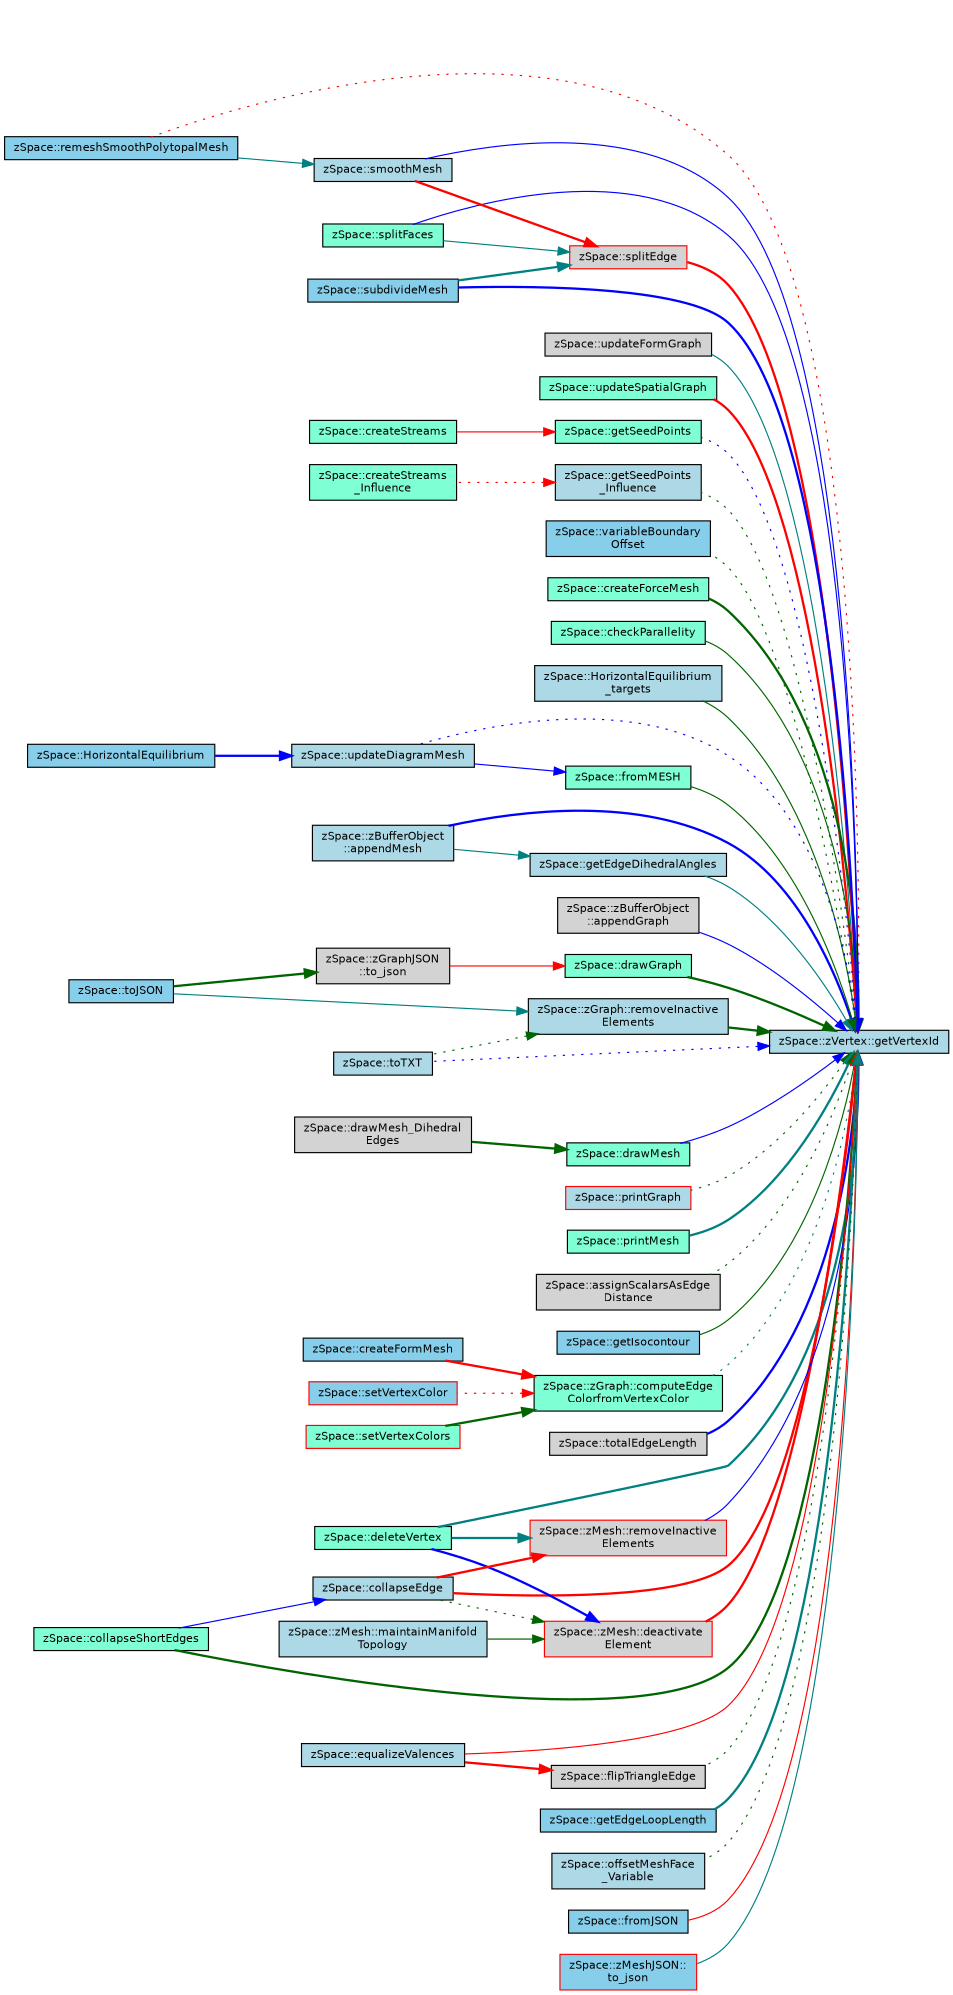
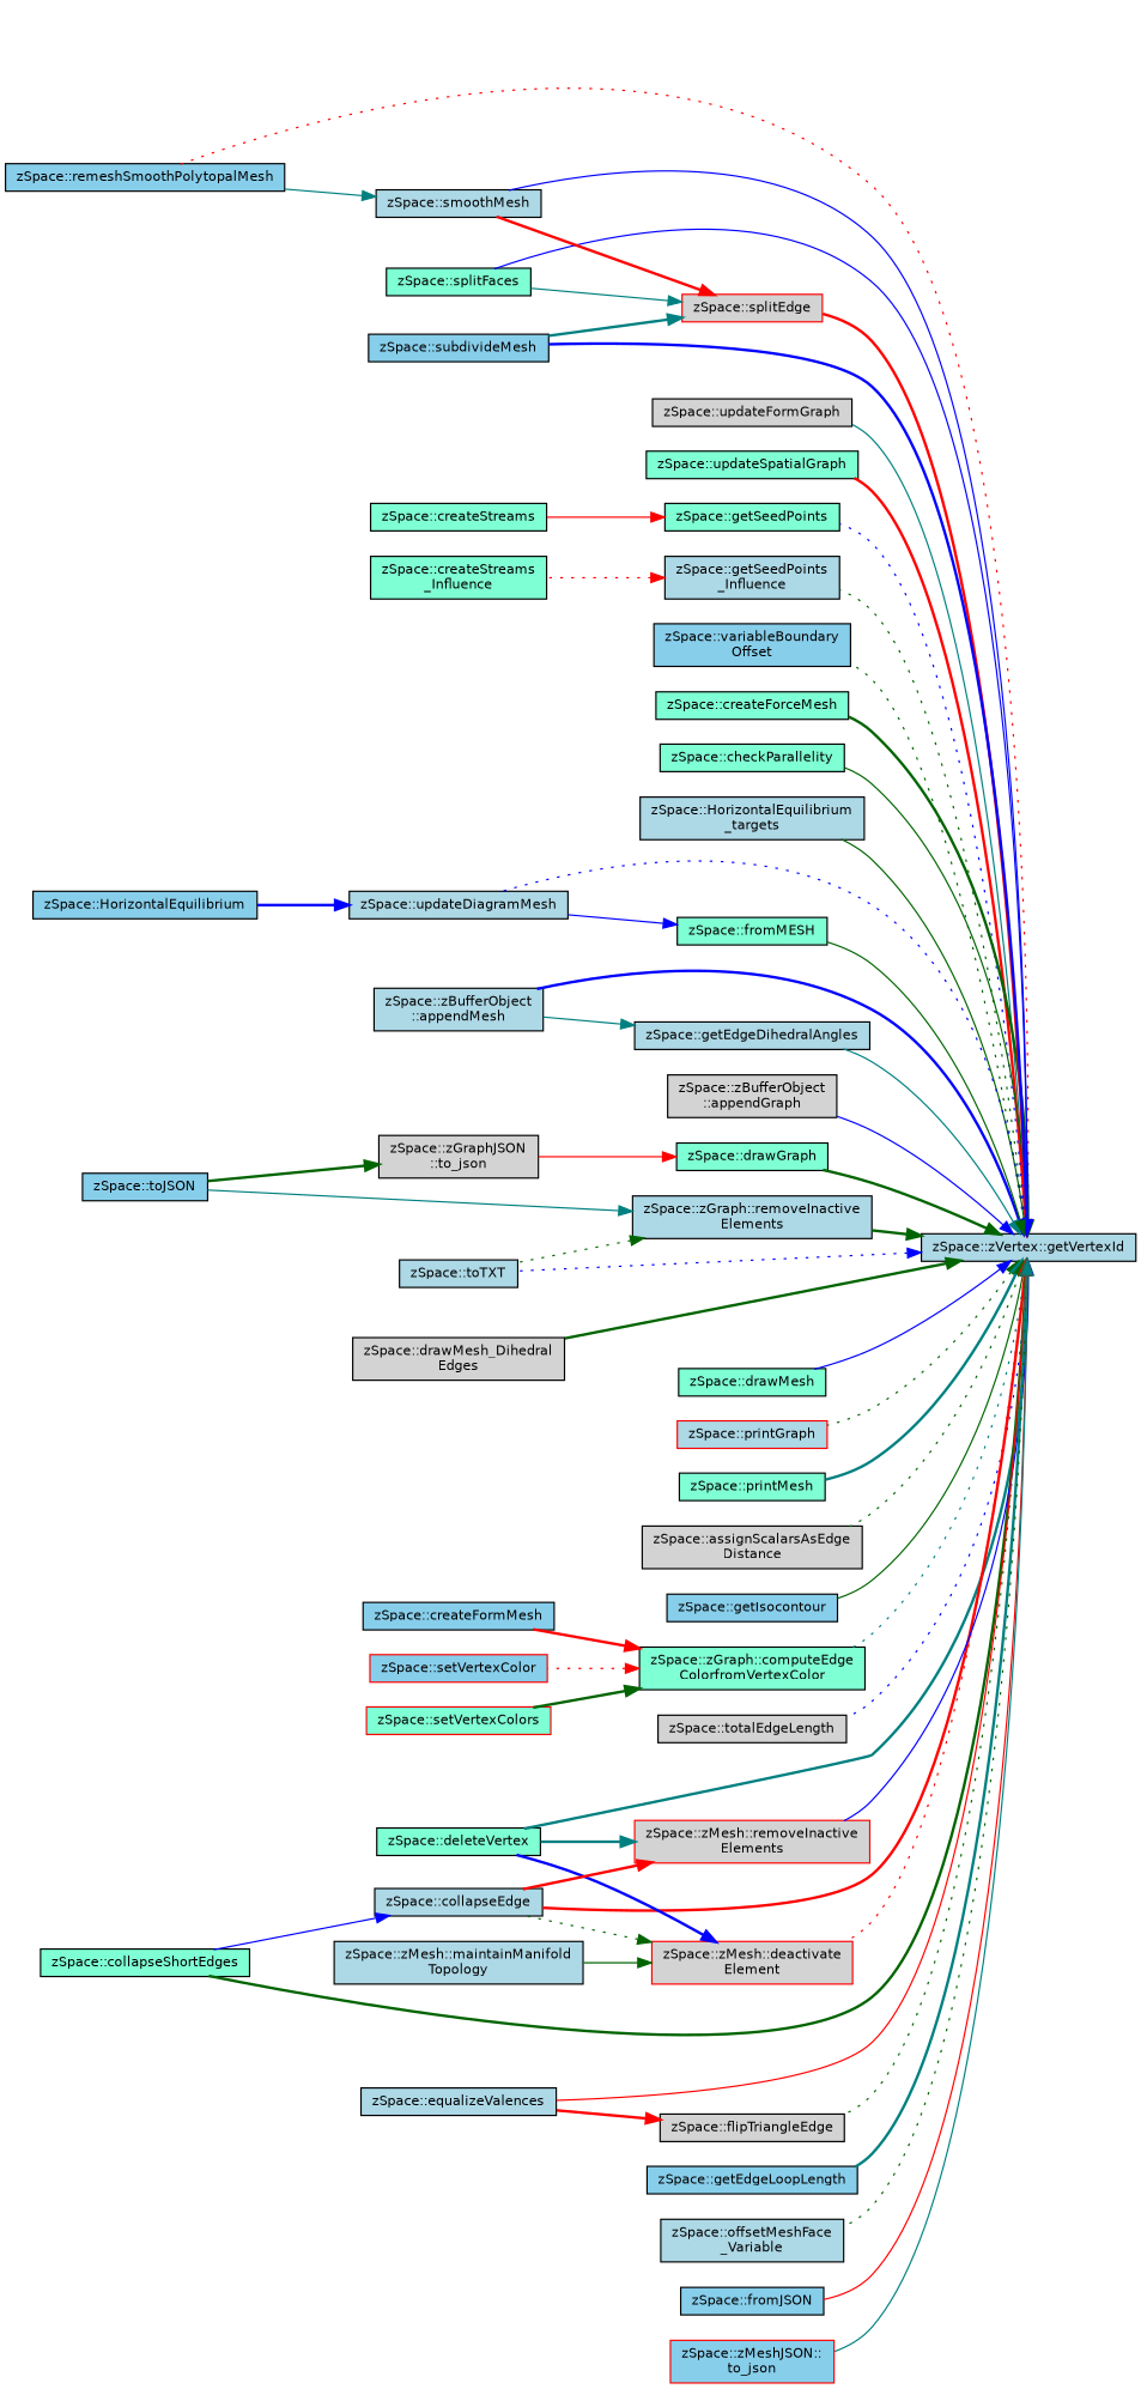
  digraph {
    rankdir=RL
    node [color=black fillcolor=aquamarine fontname=Helvetica fontsize=10 shape=record style=filled]
    edge [color=darkgreen dir=back fontname=Helvetica fontsize=10 labelfontname=Helvetica labelfontsize=10 style=bold]
    n1 [fillcolor=lightblue fontcolor=black height=0.2 label="zSpace::zVertex::getVertexId" width=0.4]
    n2 [fillcolor=skyblue height=0.2 label="zSpace::remeshSmoothPolytopalMesh" width=0.4]
    n3 [fillcolor=lightgrey height=0.2 label="zSpace::updateFormGraph" width=0.4]
    n4 [height=0.2 label="zSpace::updateSpatialGraph" width=0.4]
    n5 [height=0.2 label="zSpace::getSeedPoints" width=0.4]
    n6 [fillcolor=lightblue height=0.2 label="zSpace::getSeedPoints\l_Influence" width=0.4]
    n7 [fillcolor=skyblue height=0.2 label="zSpace::variableBoundary\lOffset" width=0.4]
    n8 [height=0.2 label="zSpace::createForceMesh" width=0.4]
    n9 [height=0.2 label="zSpace::checkParallelity" width=0.4]
    n10 [fillcolor=lightblue height=0.2 label="zSpace::HorizontalEquilibrium\l_targets" width=0.4]
    n11 [fillcolor=lightblue height=0.2 label="zSpace::updateDiagramMesh" width=0.4]
    n12 [fillcolor=lightblue height=0.2 label="zSpace::zBufferObject\l::appendMesh" width=0.4]
    n13 [fillcolor=lightgrey height=0.2 label="zSpace::zBufferObject\l::appendGraph" width=0.4]
    n14 [height=0.2 label="zSpace::drawGraph" width=0.4]
    n15 [height=0.2 label="zSpace::drawMesh" width=0.4]
    n16 [fillcolor=lightgrey height=0.2 label="zSpace::drawMesh_Dihedral\lEdges" width=0.4]
    n17 [color=red fillcolor=lightblue height=0.2 label="zSpace::printGraph" width=0.4]
    n18 [height=0.2 label="zSpace::printMesh" width=0.4]
    n19 [fillcolor=lightgrey height=0.2 label="zSpace::assignScalarsAsEdge\lDistance" width=0.4]
    n20 [fillcolor=skyblue height=0.2 label="zSpace::getIsocontour" width=0.4]
    n21 [height=0.2 label="zSpace::zGraph::computeEdge\lColorfromVertexColor" width=0.4]
    n22 [fillcolor=lightblue height=0.2 label="zSpace::zGraph::removeInactive\lElements" width=0.4]
    n23 [fillcolor=lightblue height=0.2 label="zSpace::toTXT" width=0.4]
    n24 [fillcolor=lightgrey height=0.2 label="zSpace::totalEdgeLength" width=0.4]
    n25 [color=red fillcolor=lightgrey height=0.2 label="zSpace::zMesh::deactivate\lElement" width=0.4]
    n26 [height=0.2 label="zSpace::deleteVertex" width=0.4]
    n27 [fillcolor=lightblue height=0.2 label="zSpace::collapseEdge" width=0.4]
    n28 [height=0.2 label="zSpace::collapseShortEdges" width=0.4]
    n29 [color=red fillcolor=lightgrey height=0.2 label="zSpace::zMesh::removeInactive\lElements" width=0.4]
    n30 [color=red fillcolor=lightgrey height=0.2 label="zSpace::splitEdge" width=0.4]
    n31 [height=0.2 label="zSpace::splitFaces" width=0.4]
    n32 [fillcolor=skyblue height=0.2 label="zSpace::subdivideMesh" width=0.4]
    n33 [fillcolor=lightblue height=0.2 label="zSpace::smoothMesh" width=0.4]
    n34 [fillcolor=lightgrey height=0.2 label="zSpace::flipTriangleEdge" width=0.4]
    n35 [fillcolor=lightblue height=0.2 label="zSpace::equalizeValences" width=0.4]
    n36 [fillcolor=lightblue height=0.2 label="zSpace::getEdgeDihedralAngles" width=0.4]
    n37 [fillcolor=skyblue height=0.2 label="zSpace::getEdgeLoopLength" width=0.4]
    n38 [fillcolor=lightblue height=0.2 label="zSpace::offsetMeshFace\l_Variable" width=0.4]
    n39 [fillcolor=skyblue height=0.2 label="zSpace::fromJSON" width=0.4]
    n40 [height=0.2 label="zSpace::fromMESH" width=0.4]
    n41 [color=red fillcolor=skyblue height=0.2 label="zSpace::zMeshJSON::\lto_json" width=0.4]
    n42 [height=0.2 label="zSpace::createStreams" width=0.4]
    n43 [height=0.2 label="zSpace::createStreams\l_Influence" width=0.4]
    n44 [fillcolor=skyblue height=0.2 label="zSpace::HorizontalEquilibrium" width=0.4]
    n45 [fillcolor=lightgrey height=0.2 label="zSpace::zGraphJSON\l::to_json" width=0.4]
    n46 [fillcolor=skyblue height=0.2 label="zSpace::createFormMesh" width=0.4]
    n47 [color=red fillcolor=skyblue height=0.2 label="zSpace::setVertexColor" width=0.4]
    n48 [color=red height=0.2 label="zSpace::setVertexColors" width=0.4]
    n49 [fillcolor=skyblue height=0.2 label="zSpace::toJSON" width=0.4]
    n50 [fillcolor=lightblue height=0.2 label="zSpace::zMesh::maintainManifold\lTopology" width=0.4]
    n1 -> n2 [color=red style=dotted]
    n1 -> n3 [color=teal style=solid]
    n1 -> n4 [color=red]
    n1 -> n5 [color=blue style=dotted]
    n1 -> n6 [style=dotted]
    n1 -> n7 [style=dotted]
    n1 -> n8
    n1 -> n9 [style=solid]
    n1 -> n10 [style=solid]
    n1 -> n11 [color=blue style=dotted]
    n1 -> n12 [color=blue]
    n1 -> n13 [color=blue style=solid]
    n1 -> n14
    n1 -> n15 [color=blue style=solid]
-   n15 -> n16
+   n1 -> n16
    n1 -> n17 [style=dotted]
    n1 -> n18 [color=teal]
    n1 -> n19 [style=dotted]
    n1 -> n20 [style=solid]
    n1 -> n21 [color=teal style=dotted]
    n1 -> n22
    n1 -> n23 [color=blue style=dotted]
-   n1 -> n24 [color=blue]
-   n1 -> n25 [color=red]
+   n1 -> n24 [color=blue style=dotted]
+   n1 -> n25 [color=red style=dotted]
    n1 -> n26 [color=teal]
    n1 -> n27 [color=red]
    n1 -> n28
    n1 -> n29 [color=blue style=solid]
    n1 -> n30 [color=red]
    n1 -> n31 [color=blue style=solid]
    n1 -> n32 [color=blue]
    n1 -> n33 [color=blue style=solid]
    n1 -> n34 [style=dotted]
    n1 -> n35 [color=red style=solid]
    n1 -> n36 [color=teal style=solid]
    n1 -> n37 [color=teal]
    n1 -> n38 [style=dotted]
    n1 -> n39 [color=red style=solid]
    n1 -> n40 [style=solid]
    n1 -> n41 [color=teal style=solid]
    n5 -> n42 [color=red style=solid]
    n6 -> n43 [color=red style=dotted]
    n11 -> n44 [color=blue]
    n14 -> n45 [color=red style=solid]
    n21 -> n46 [color=red]
    n21 -> n47 [color=red style=dotted]
    n21 -> n48
    n22 -> n23 [style=dotted]
    n22 -> n49 [color=teal style=solid]
    n25 -> n26 [color=blue]
    n25 -> n27 [style=dotted]
    n25 -> n50 [style=solid]
    n27 -> n28 [color=blue style=solid]
    n29 -> n26 [color=teal]
    n29 -> n27 [color=red]
    n30 -> n31 [color=teal style=solid]
    n30 -> n32 [color=teal]
    n30 -> n33 [color=red]
    n33 -> n2 [color=teal style=solid]
    n34 -> n35 [color=red]
    n36 -> n12 [color=teal style=solid]
    n40 -> n11 [color=blue style=solid]
    n45 -> n49
  }
